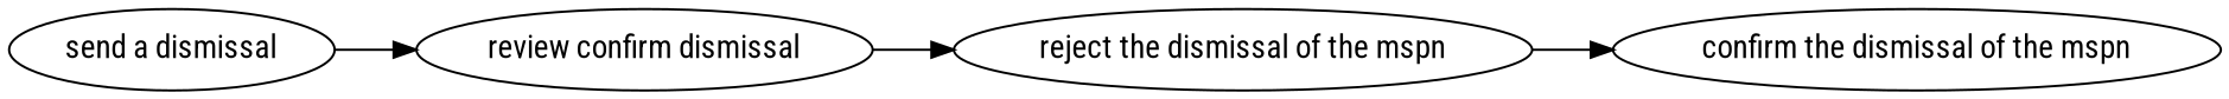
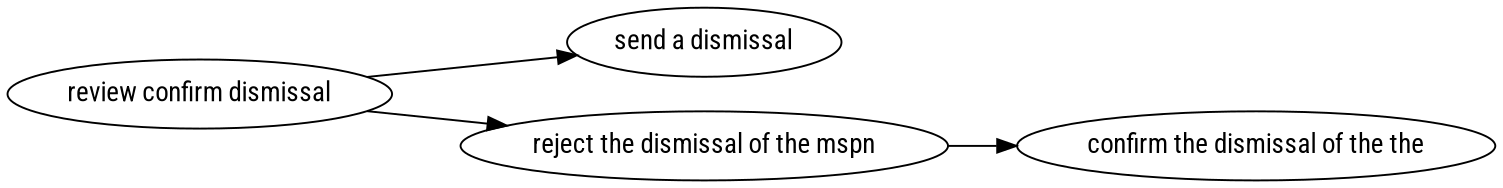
  strict digraph {
    fontname="Roboto Condensed"
    rankdir=LR
    node [fontname="Roboto Condensed"]
    edge [attrs="{'type': 'flow', 'label': 'flow'}" fontname="Roboto Condensed"]
    "send a dismissal" [attrs="{'type': 'Activity', 'label': 'send a dismissal'}"]
    n2 [attrs="{'type': 'Activity', 'label': 'review the dismissal'}" label="review confirm dismissal"]
    "reject the dismissal of the mspn" [attrs="{'type': 'Activity', 'label': 'reject the dismissal of the mspn'}"]
-   "confirm the dismissal of the mspn" [attrs="{'type': 'Activity', 'label': 'confirm the dismissal of the mspn'}"]
-   "send a dismissal" -> n2
+   "confirm the dismissal of the mspn" [attrs="{'type': 'Activity', 'label': 'confirm the dismissal of the mspn'}" label="confirm the dismissal of the the"]
+   n2 -> "send a dismissal"
    n2 -> "reject the dismissal of the mspn"
    "reject the dismissal of the mspn" -> "confirm the dismissal of the mspn"
  }
